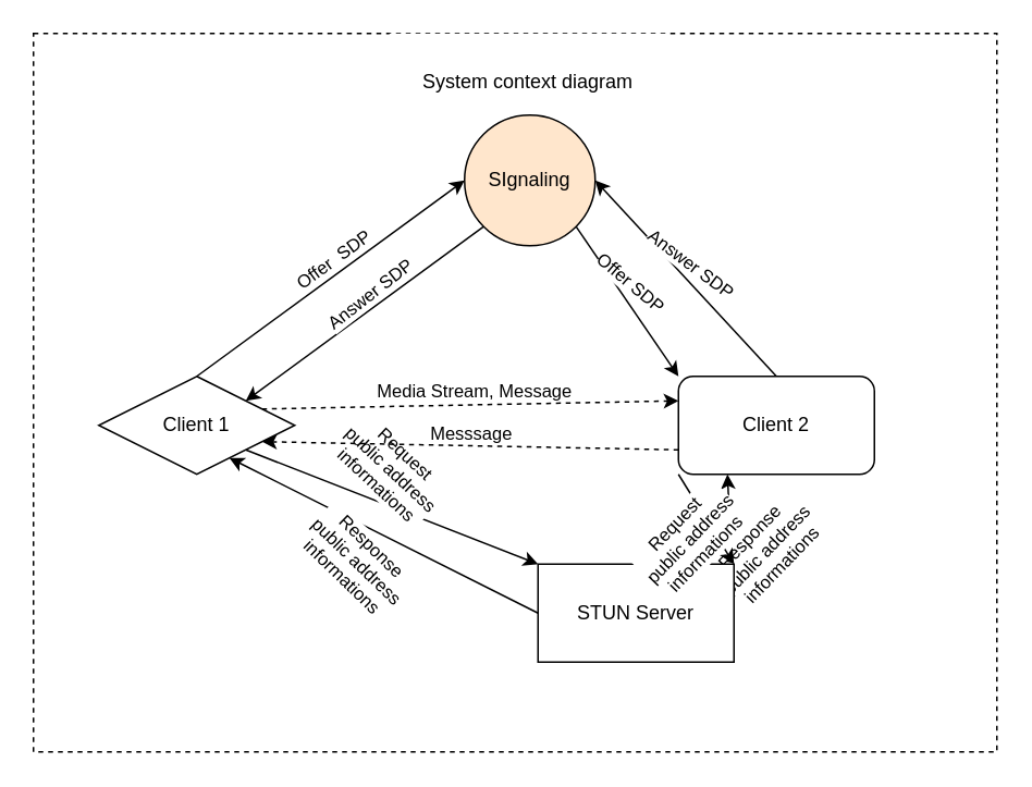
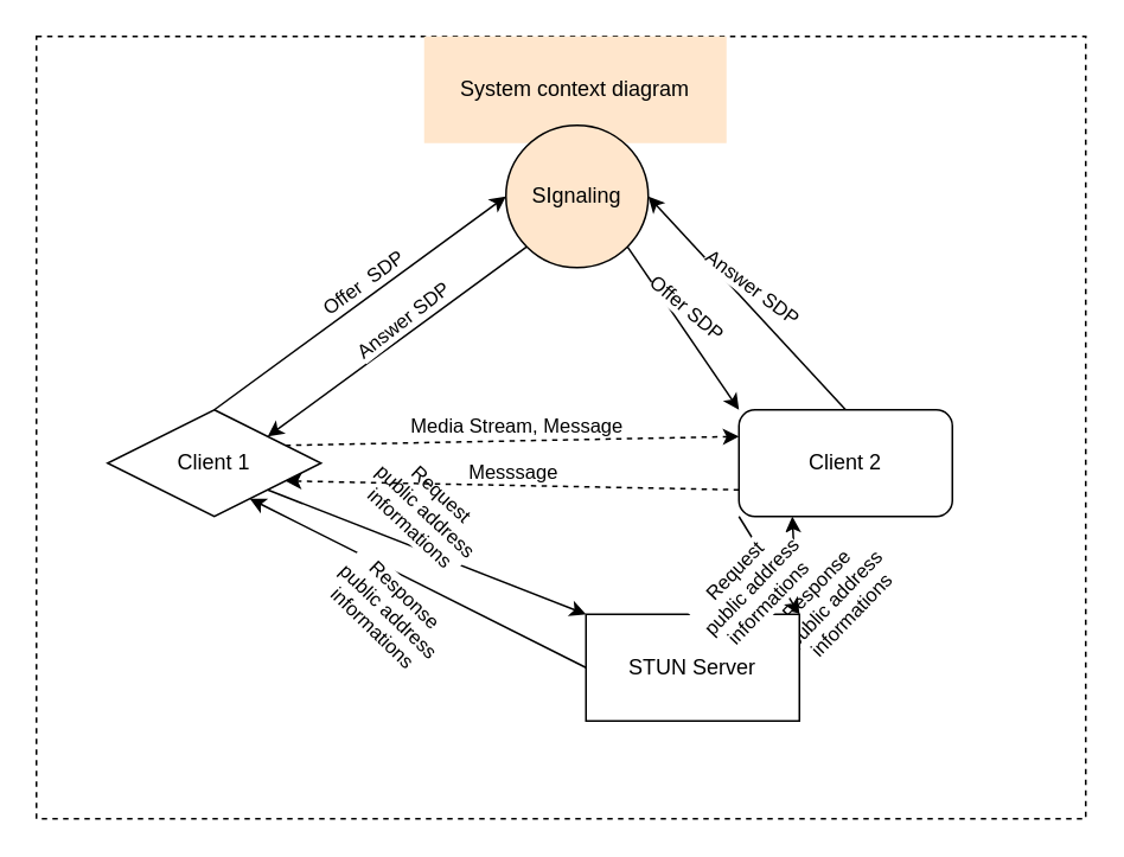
  <mxCell id="0" />
  <mxCell id="1" parent="0" />
  <mxCell id="2" value="" style="rounded=0;whiteSpace=wrap;html=1;dashed=1;" vertex="1" parent="1"><mxGeometry x="20" y="20" width="590" height="440" as="geometry" /></mxCell>
- <mxCell id="3" value="System context diagram" style="rounded=0;whiteSpace=wrap;html=1;strokeColor=none;" vertex="1" parent="1"><mxGeometry x="238" y="20" width="170" height="60" as="geometry" /></mxCell>
+ <mxCell id="3" value="System context diagram" style="rounded=0;whiteSpace=wrap;html=1;strokeColor=none;fillColor=#ffe6cc;" vertex="1" parent="1"><mxGeometry x="238" y="20" width="170" height="60" as="geometry" /></mxCell>
  <mxCell id="4" style="rounded=0;orthogonalLoop=1;jettySize=auto;html=1;exitX=0;exitY=1;exitDx=0;exitDy=0;entryX=1;entryY=0;entryDx=0;entryDy=0;" edge="1" parent="1" source="8" target="18"><mxGeometry relative="1" as="geometry" /></mxCell>
  <mxCell id="5" value="Answer SDP" style="edgeLabel;html=1;align=center;verticalAlign=middle;resizable=0;points=[];rotation=322;" vertex="1" connectable="0" parent="4"><mxGeometry x="-0.108" y="-8" relative="1" as="geometry"><mxPoint as="offset" /></mxGeometry></mxCell>
  <mxCell id="6" style="rounded=0;orthogonalLoop=1;jettySize=auto;html=1;exitX=1;exitY=1;exitDx=0;exitDy=0;entryX=0;entryY=0;entryDx=0;entryDy=0;" edge="1" parent="1" source="8" target="25"><mxGeometry relative="1" as="geometry" /></mxCell>
  <mxCell id="7" value="Offer SDP" style="edgeLabel;html=1;align=center;verticalAlign=middle;resizable=0;points=[];rotation=40;" vertex="1" connectable="0" parent="6"><mxGeometry x="-0.146" y="9" relative="1" as="geometry"><mxPoint as="offset" /></mxGeometry></mxCell>
  <mxCell id="8" value="SIgnaling" style="ellipse;whiteSpace=wrap;html=1;aspect=fixed;fillColor=#ffe6cc;" vertex="1" parent="1"><mxGeometry x="284" y="70" width="80" height="80" as="geometry" /></mxCell>
  <mxCell id="9" style="rounded=0;orthogonalLoop=1;jettySize=auto;html=1;exitX=1;exitY=0.5;exitDx=0;exitDy=0;entryX=0.25;entryY=1;entryDx=0;entryDy=0;" edge="1" parent="1" source="11" target="25"><mxGeometry relative="1" as="geometry" /></mxCell>
  <mxCell id="10" value="Response&amp;nbsp;&lt;br&gt;public address&lt;br&gt;informations" style="edgeLabel;html=1;align=center;verticalAlign=middle;resizable=0;points=[];rotation=314;" vertex="1" connectable="0" parent="9"><mxGeometry x="-0.12" y="-21" relative="1" as="geometry"><mxPoint as="offset" /></mxGeometry></mxCell>
  <mxCell id="11" value="STUN Server" style="rounded=0;whiteSpace=wrap;html=1;" vertex="1" parent="1"><mxGeometry x="329" y="345" width="120" height="60" as="geometry" /></mxCell>
  <mxCell id="12" style="rounded=0;orthogonalLoop=1;jettySize=auto;html=1;exitX=0.5;exitY=0;exitDx=0;exitDy=0;entryX=0;entryY=0.5;entryDx=0;entryDy=0;labelPosition=center;verticalLabelPosition=middle;align=center;verticalAlign=middle;horizontal=1;jumpStyle=none;" edge="1" parent="1" source="18" target="8"><mxGeometry relative="1" as="geometry" /></mxCell>
  <mxCell id="13" value="Offer&amp;nbsp; SDP" style="edgeLabel;html=1;align=center;verticalAlign=middle;resizable=0;points=[];rotation=324;" vertex="1" connectable="0" parent="12"><mxGeometry x="0.075" y="8" relative="1" as="geometry"><mxPoint as="offset" /></mxGeometry></mxCell>
  <mxCell id="14" style="rounded=0;orthogonalLoop=1;jettySize=auto;html=1;exitX=1;exitY=1;exitDx=0;exitDy=0;entryX=0;entryY=0;entryDx=0;entryDy=0;" edge="1" parent="1" source="18" target="11"><mxGeometry relative="1" as="geometry" /></mxCell>
  <mxCell id="15" value="Request&lt;br&gt;public address&lt;br&gt;informations" style="edgeLabel;html=1;align=center;verticalAlign=middle;resizable=0;points=[];rotation=43;" vertex="1" connectable="0" parent="14"><mxGeometry x="-0.092" y="22" relative="1" as="geometry"><mxPoint as="offset" /></mxGeometry></mxCell>
  <mxCell id="16" style="rounded=0;orthogonalLoop=1;jettySize=auto;html=1;exitX=1;exitY=0.25;exitDx=0;exitDy=0;entryX=0;entryY=0.25;entryDx=0;entryDy=0;dashed=1;" edge="1" parent="1" source="18" target="25"><mxGeometry relative="1" as="geometry" /></mxCell>
  <mxCell id="17" value="Media Stream, Message" style="edgeLabel;html=1;align=center;verticalAlign=middle;resizable=0;points=[];" vertex="1" connectable="0" parent="16"><mxGeometry x="-0.172" y="9" relative="1" as="geometry"><mxPoint x="24" as="offset" /></mxGeometry></mxCell>
  <mxCell id="18" value="Client 1" style="rhombus;whiteSpace=wrap;html=1;" vertex="1" parent="1"><mxGeometry x="60" y="230" width="120" height="60" as="geometry" /></mxCell>
  <mxCell id="19" style="rounded=0;orthogonalLoop=1;jettySize=auto;html=1;exitX=0.5;exitY=0;exitDx=0;exitDy=0;entryX=1;entryY=0.5;entryDx=0;entryDy=0;" edge="1" parent="1" source="25" target="8"><mxGeometry relative="1" as="geometry" /></mxCell>
  <mxCell id="20" value="Answer SDP" style="edgeLabel;html=1;align=center;verticalAlign=middle;resizable=0;points=[];rotation=37;" vertex="1" connectable="0" parent="19"><mxGeometry x="0.068" y="-9" relative="1" as="geometry"><mxPoint as="offset" /></mxGeometry></mxCell>
  <mxCell id="21" style="rounded=0;orthogonalLoop=1;jettySize=auto;html=1;exitX=0;exitY=1;exitDx=0;exitDy=0;entryX=1;entryY=0;entryDx=0;entryDy=0;" edge="1" parent="1" source="25" target="11"><mxGeometry relative="1" as="geometry" /></mxCell>
  <mxCell id="22" value="Request&lt;br&gt;public address&lt;br&gt;informations" style="edgeLabel;html=1;align=center;verticalAlign=middle;resizable=0;points=[];rotation=314;" vertex="1" connectable="0" parent="21"><mxGeometry x="0.093" y="-27" relative="1" as="geometry"><mxPoint x="11" y="-4" as="offset" /></mxGeometry></mxCell>
  <mxCell id="23" style="rounded=0;orthogonalLoop=1;jettySize=auto;html=1;exitX=0;exitY=0.75;exitDx=0;exitDy=0;entryX=1;entryY=0.75;entryDx=0;entryDy=0;dashed=1;" edge="1" parent="1" source="25" target="18"><mxGeometry relative="1" as="geometry" /></mxCell>
  <mxCell id="24" value="Messsage" style="edgeLabel;html=1;align=center;verticalAlign=middle;resizable=0;points=[];" vertex="1" connectable="0" parent="23"><mxGeometry x="0.004" y="-8" relative="1" as="geometry"><mxPoint as="offset" /></mxGeometry></mxCell>
  <mxCell id="25" value="Client 2" style="rounded=1;whiteSpace=wrap;html=1;" vertex="1" parent="1"><mxGeometry x="415" y="230" width="120" height="60" as="geometry" /></mxCell>
  <mxCell id="26" style="rounded=0;orthogonalLoop=1;jettySize=auto;html=1;exitX=0;exitY=0.5;exitDx=0;exitDy=0;entryX=0.75;entryY=1;entryDx=0;entryDy=0;" edge="1" parent="1" source="11" target="18"><mxGeometry relative="1" as="geometry" /></mxCell>
  <mxCell id="27" value="Response&lt;br&gt;public address&lt;br&gt;informations" style="edgeLabel;html=1;align=center;verticalAlign=middle;resizable=0;points=[];rotation=44;" vertex="1" connectable="0" parent="26"><mxGeometry x="0.081" y="21" relative="1" as="geometry"><mxPoint as="offset" /></mxGeometry></mxCell>
